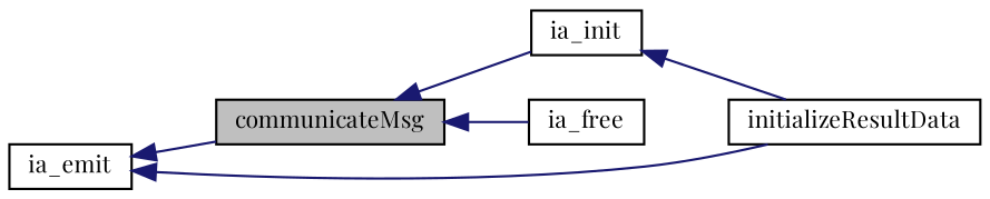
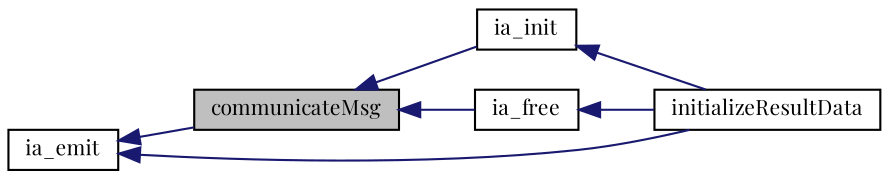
  digraph {
    fontname="Playfair Display"
    rankdir=LR
    node [color=black fillcolor=white fontname="Playfair Display" fontsize=10 shape=record style=filled]
    edge [color=midnightblue dir=back fontname="Playfair Display" fontsize=10 labelfontname=Helvetica labelfontsize=10 style=solid]
    n1 [fillcolor=grey75 fontcolor=black height=0.2 label=communicateMsg width=0.4]
    n2 [height=0.2 label=ia_init width=0.4]
    n3 [height=0.2 label=ia_free width=0.4]
    n4 [height=0.2 label=initializeResultData width=0.4]
    n5 [height=0.2 label=ia_emit width=0.4]
    n1 -> n2
    n1 -> n3
    n2 -> n4
+   n3 -> n4
    n5 -> n1
    n5 -> n4
  }
